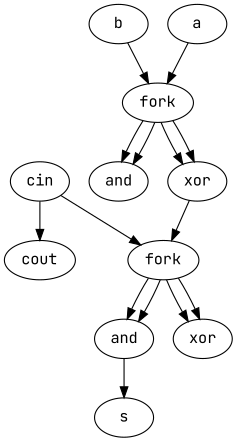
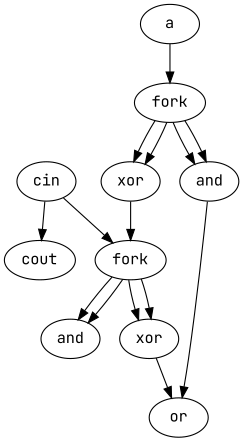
  digraph {
    fontname="JetBrains Mono"
    node [fontname="JetBrains Mono"]
    edge [fontname="JetBrains Mono"]
    n1 [label=cout]
-   n2 [label=s]
+   n3 [label=or]
    n4 [label=and]
    n5 [label=xor]
    n6 [label=fork]
    n7 [label=and]
    n8 [label=xor]
    n9 [label=fork]
-   n10 [label=b]
    n11 [label=a]
    n12 [label=cin]
-   n4 -> n2
+   n5 -> n3
    n6 -> n4
    n6 -> n4
    n6 -> n5
    n6 -> n5
+   n7 -> n3
    n8 -> n6
    n9 -> n7
    n9 -> n7
    n9 -> n8
    n9 -> n8
-   n10 -> n9
    n11 -> n9
    n12 -> n1
    n12 -> n6
  }
